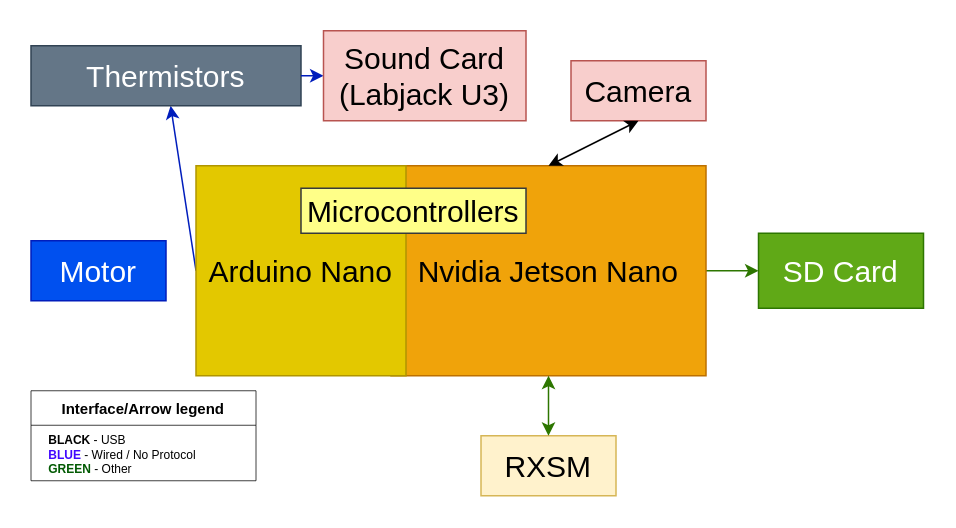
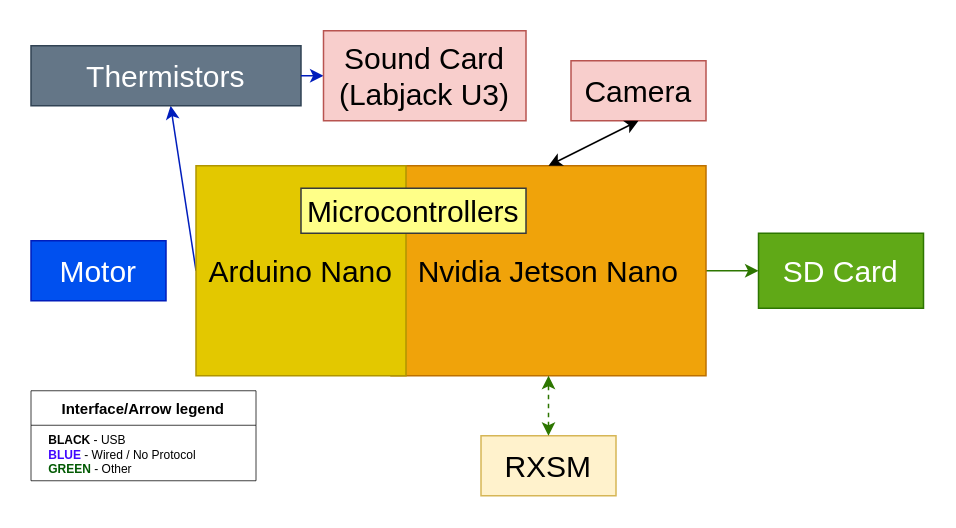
  <mxCell id="0" />
  <mxCell id="1" parent="0" />
  <mxCell id="2" value="" style="rounded=0;orthogonalLoop=1;jettySize=auto;html=1;fillColor=#60a917;strokeColor=#2D7600;" edge="1" parent="1" source="4" target="5"><mxGeometry relative="1" as="geometry" /></mxCell>
  <mxCell id="3" value="" style="rounded=0;orthogonalLoop=1;jettySize=auto;html=1;fillColor=#0050ef;strokeColor=#001DBC;exitX=0;exitY=0.5;exitDx=0;exitDy=0;" edge="1" parent="1" source="14" target="9"><mxGeometry relative="1" as="geometry" /></mxCell>
  <mxCell id="4" value="&lt;font style=&quot;font-size: 20px;&quot;&gt;Nvidia Jetson Nano&lt;/font&gt;" style="rounded=0;whiteSpace=wrap;html=1;fillColor=#f0a30a;strokeColor=#BD7000;fontColor=#000000;" vertex="1" parent="1"><mxGeometry x="260" y="110" width="210" height="140" as="geometry" /></mxCell>
  <mxCell id="5" value="&lt;font style=&quot;font-size: 20px;&quot;&gt;SD Card&lt;/font&gt;" style="rounded=0;whiteSpace=wrap;html=1;fillColor=#60a917;strokeColor=#2D7600;fontColor=#ffffff;" vertex="1" parent="1"><mxGeometry x="505" y="155" width="110" height="50" as="geometry" /></mxCell>
  <mxCell id="6" value="&lt;font style=&quot;font-size: 20px;&quot;&gt;Motor&lt;/font&gt;" style="rounded=0;whiteSpace=wrap;html=1;fillColor=#0050ef;strokeColor=#001DBC;fontColor=#ffffff;" vertex="1" parent="1"><mxGeometry x="20" y="160" width="90" height="40" as="geometry" /></mxCell>
  <mxCell id="7" value="&lt;span style=&quot;font-size: 20px;&quot;&gt;RXSM&lt;/span&gt;" style="rounded=0;whiteSpace=wrap;html=1;fillColor=#fff2cc;strokeColor=#d6b656;" vertex="1" parent="1"><mxGeometry x="320" y="290" width="90" height="40" as="geometry" /></mxCell>
- <mxCell id="8" value="" style="endArrow=classic;startArrow=classic;html=1;rounded=0;entryX=0.5;entryY=1;entryDx=0;entryDy=0;exitX=0.5;exitY=0;exitDx=0;exitDy=0;fillColor=#60a917;strokeColor=#2D7600;" edge="1" parent="1" source="7" target="4"><mxGeometry width="50" height="50" relative="1" as="geometry"><mxPoint x="170" y="310" as="sourcePoint" /><mxPoint x="220" y="260" as="targetPoint" /></mxGeometry></mxCell>
+ <mxCell id="8" value="" style="endArrow=classic;startArrow=classic;html=1;rounded=0;entryX=0.5;entryY=1;entryDx=0;entryDy=0;exitX=0.5;exitY=0;exitDx=0;exitDy=0;fillColor=#60a917;strokeColor=#2D7600;dashed=1;" edge="1" parent="1" source="7" target="4"><mxGeometry width="50" height="50" relative="1" as="geometry"><mxPoint x="170" y="310" as="sourcePoint" /><mxPoint x="220" y="260" as="targetPoint" /></mxGeometry></mxCell>
  <mxCell id="9" value="&lt;span style=&quot;font-size: 20px;&quot;&gt;Thermistors&lt;/span&gt;" style="rounded=0;whiteSpace=wrap;html=1;fillColor=#647687;strokeColor=#314354;fontColor=#ffffff;" vertex="1" parent="1"><mxGeometry x="20" y="30" width="180" height="40" as="geometry" /></mxCell>
  <mxCell id="10" value="" style="rounded=0;orthogonalLoop=1;jettySize=auto;html=1;fillColor=#0050ef;strokeColor=#001DBC;exitX=1;exitY=0.5;exitDx=0;exitDy=0;entryX=0;entryY=0.5;entryDx=0;entryDy=0;edgeStyle=orthogonalEdgeStyle;" edge="1" parent="1" source="9" target="12"><mxGeometry relative="1" as="geometry"><mxPoint x="470" y="300" as="sourcePoint" /><mxPoint x="375" y="260" as="targetPoint" /></mxGeometry></mxCell>
  <mxCell id="11" value="&lt;font style=&quot;font-size: 20px;&quot;&gt;Camera&lt;br&gt;&lt;/font&gt;" style="rounded=0;whiteSpace=wrap;html=1;fillColor=#f8cecc;strokeColor=#b85450;" vertex="1" parent="1"><mxGeometry x="380" y="40" width="90" height="40" as="geometry" /></mxCell>
  <mxCell id="12" value="&lt;font style=&quot;font-size: 20px;&quot;&gt;Sound Card (Labjack U3)&lt;br&gt;&lt;/font&gt;" style="rounded=0;whiteSpace=wrap;html=1;fillColor=#f8cecc;strokeColor=#b85450;" vertex="1" parent="1"><mxGeometry x="215" y="20" width="135" height="60" as="geometry" /></mxCell>
  <mxCell id="13" value="" style="endArrow=classic;startArrow=classic;html=1;rounded=0;entryX=0.5;entryY=1;entryDx=0;entryDy=0;exitX=0.5;exitY=0;exitDx=0;exitDy=0;" edge="1" parent="1" source="4" target="11"><mxGeometry width="50" height="50" relative="1" as="geometry"><mxPoint x="375" y="120" as="sourcePoint" /><mxPoint x="448" y="70" as="targetPoint" /></mxGeometry></mxCell>
  <mxCell id="14" value="&lt;font style=&quot;font-size: 20px;&quot;&gt;Arduino Nano&lt;/font&gt;" style="rounded=0;whiteSpace=wrap;html=1;fillColor=#e3c800;strokeColor=#B09500;fontColor=#000000;" vertex="1" parent="1"><mxGeometry x="130" y="110" width="140" height="140" as="geometry" /></mxCell>
  <mxCell id="15" value="Microcontrollers" style="text;html=1;align=center;verticalAlign=middle;whiteSpace=wrap;rounded=0;fontSize=20;fillColor=#ffff88;strokeColor=#36393d;" vertex="1" parent="1"><mxGeometry x="200" y="125" width="150" height="30" as="geometry" /></mxCell>
  <mxCell id="16" value="Interface/Arrow legend" style="swimlane;whiteSpace=wrap;html=1;fontSize=10;strokeWidth=0.5;" vertex="1" parent="1"><mxGeometry x="20" y="260" width="150" height="60" as="geometry"><mxRectangle x="500" y="470" width="150" height="30" as="alternateBounds" /></mxGeometry></mxCell>
  <mxCell id="17" value="&lt;b&gt;BLACK &lt;/b&gt;- USB&lt;br style=&quot;font-size: 8px;&quot;&gt;&lt;b&gt;&lt;font color=&quot;#4108ff&quot;&gt;BLUE &lt;/font&gt;&lt;/b&gt;- Wired / No Protocol&lt;br style=&quot;font-size: 8px;&quot;&gt;&lt;b&gt;&lt;font color=&quot;#025a03&quot;&gt;GREEN &lt;/font&gt;&lt;/b&gt;- Other" style="text;html=1;align=left;verticalAlign=middle;resizable=0;points=[];autosize=1;strokeColor=none;fillColor=none;fontSize=8;" vertex="1" parent="16"><mxGeometry x="10" y="23" width="120" height="40" as="geometry" /></mxCell>
